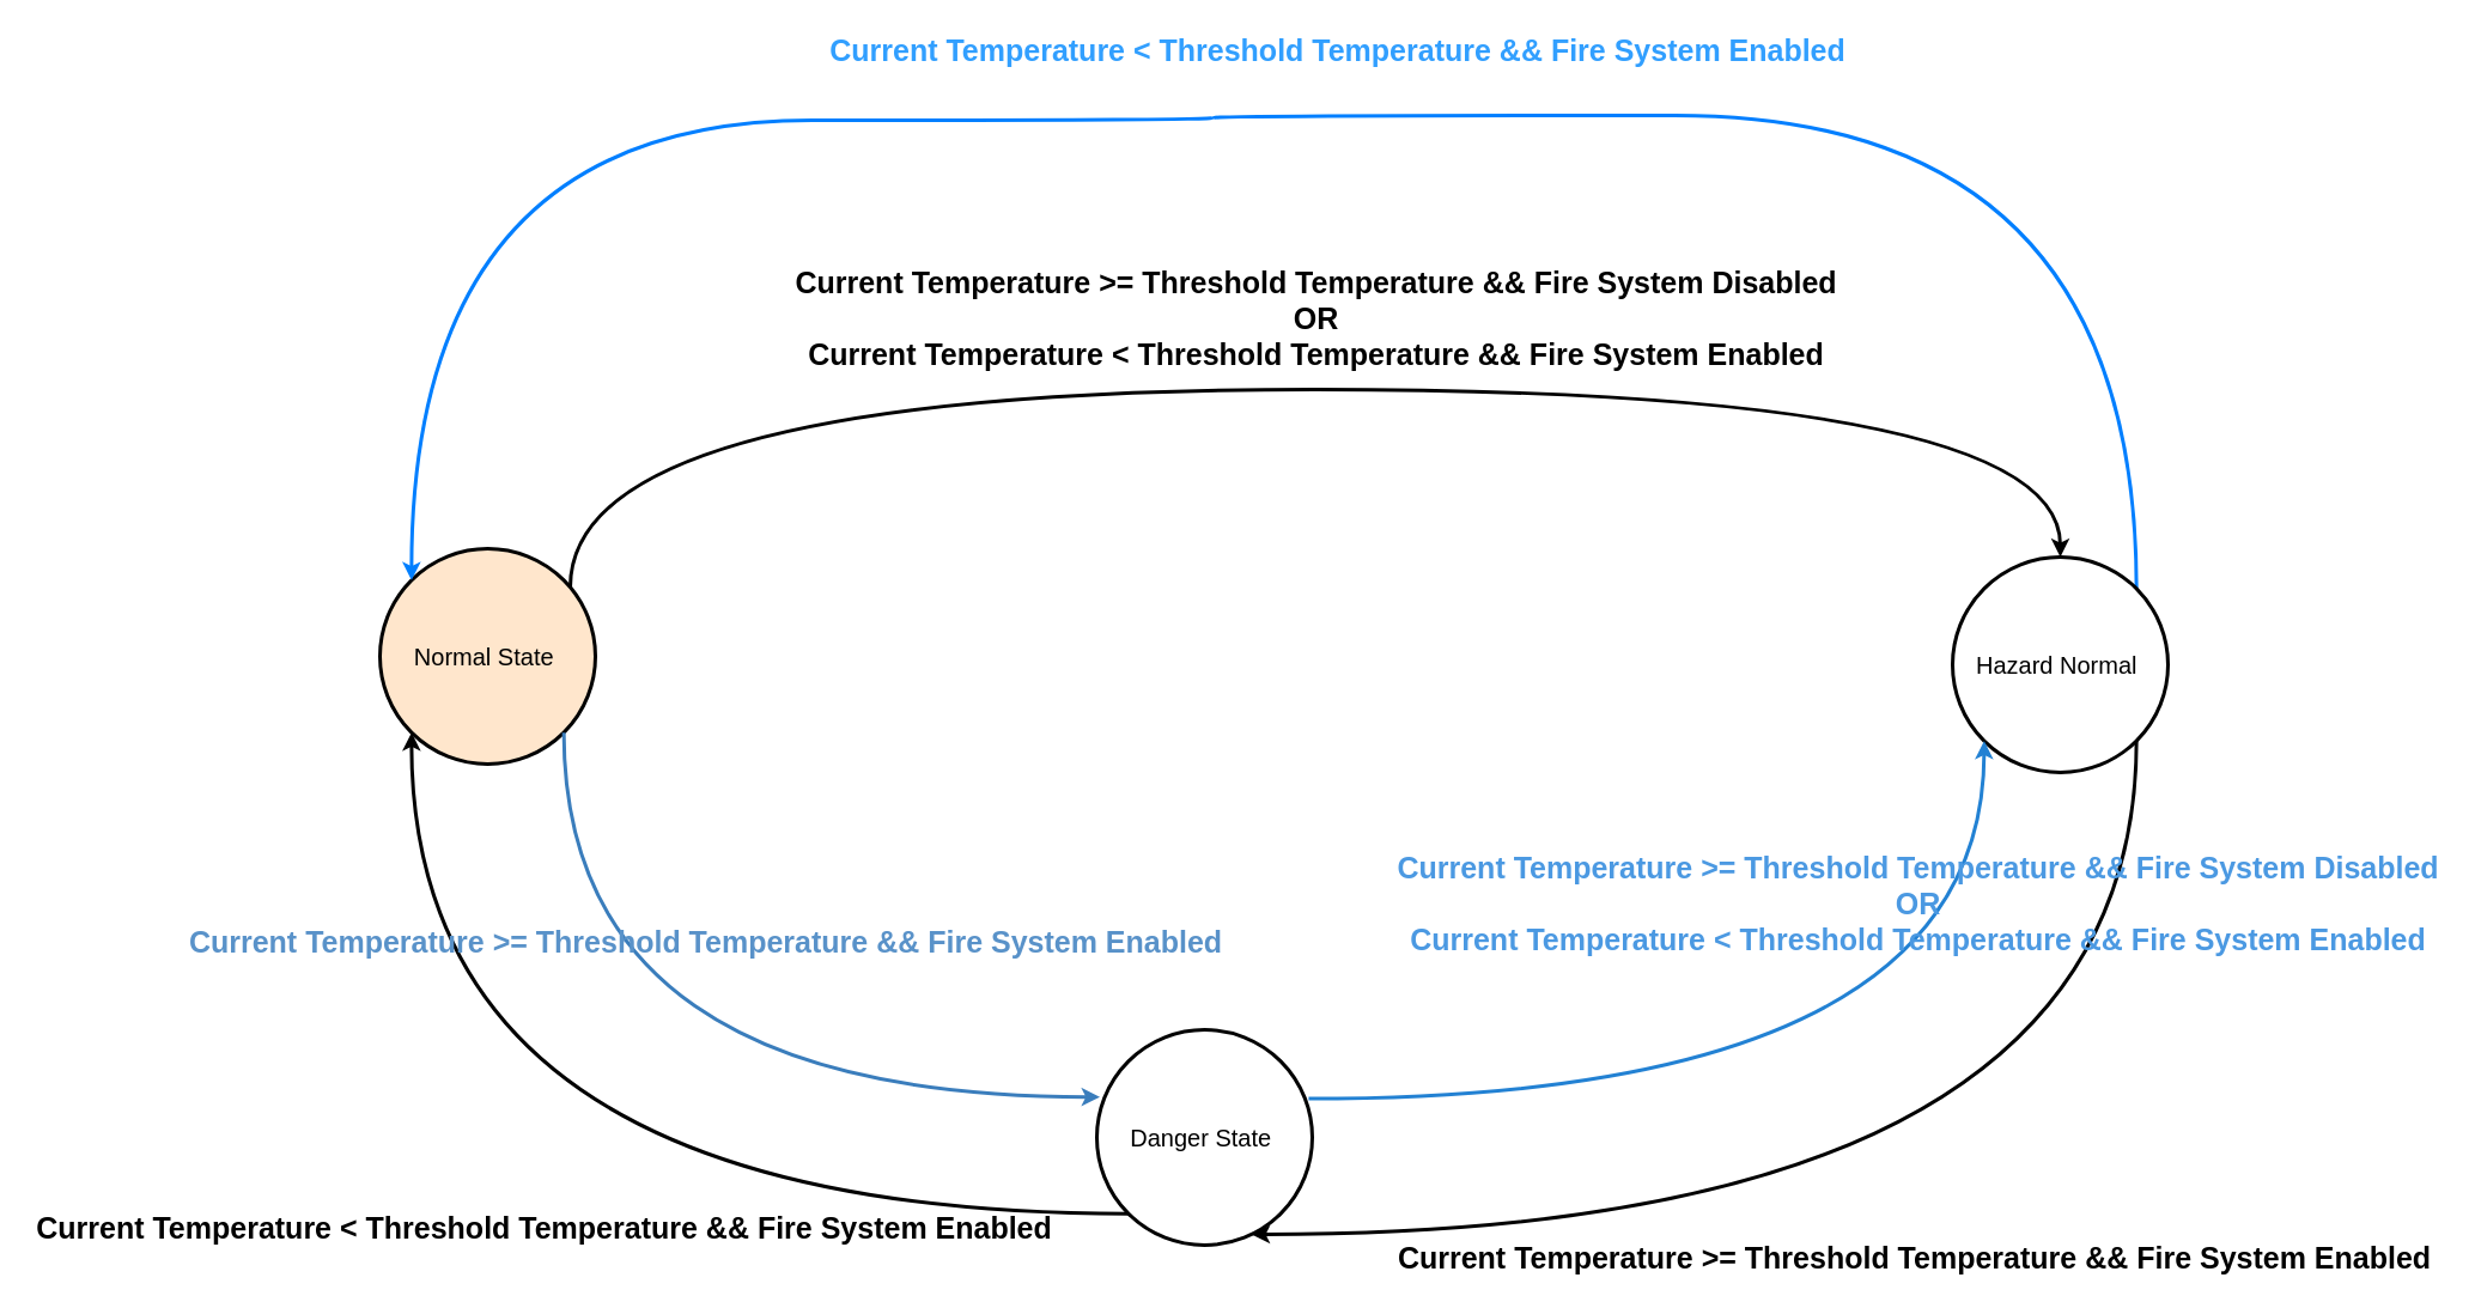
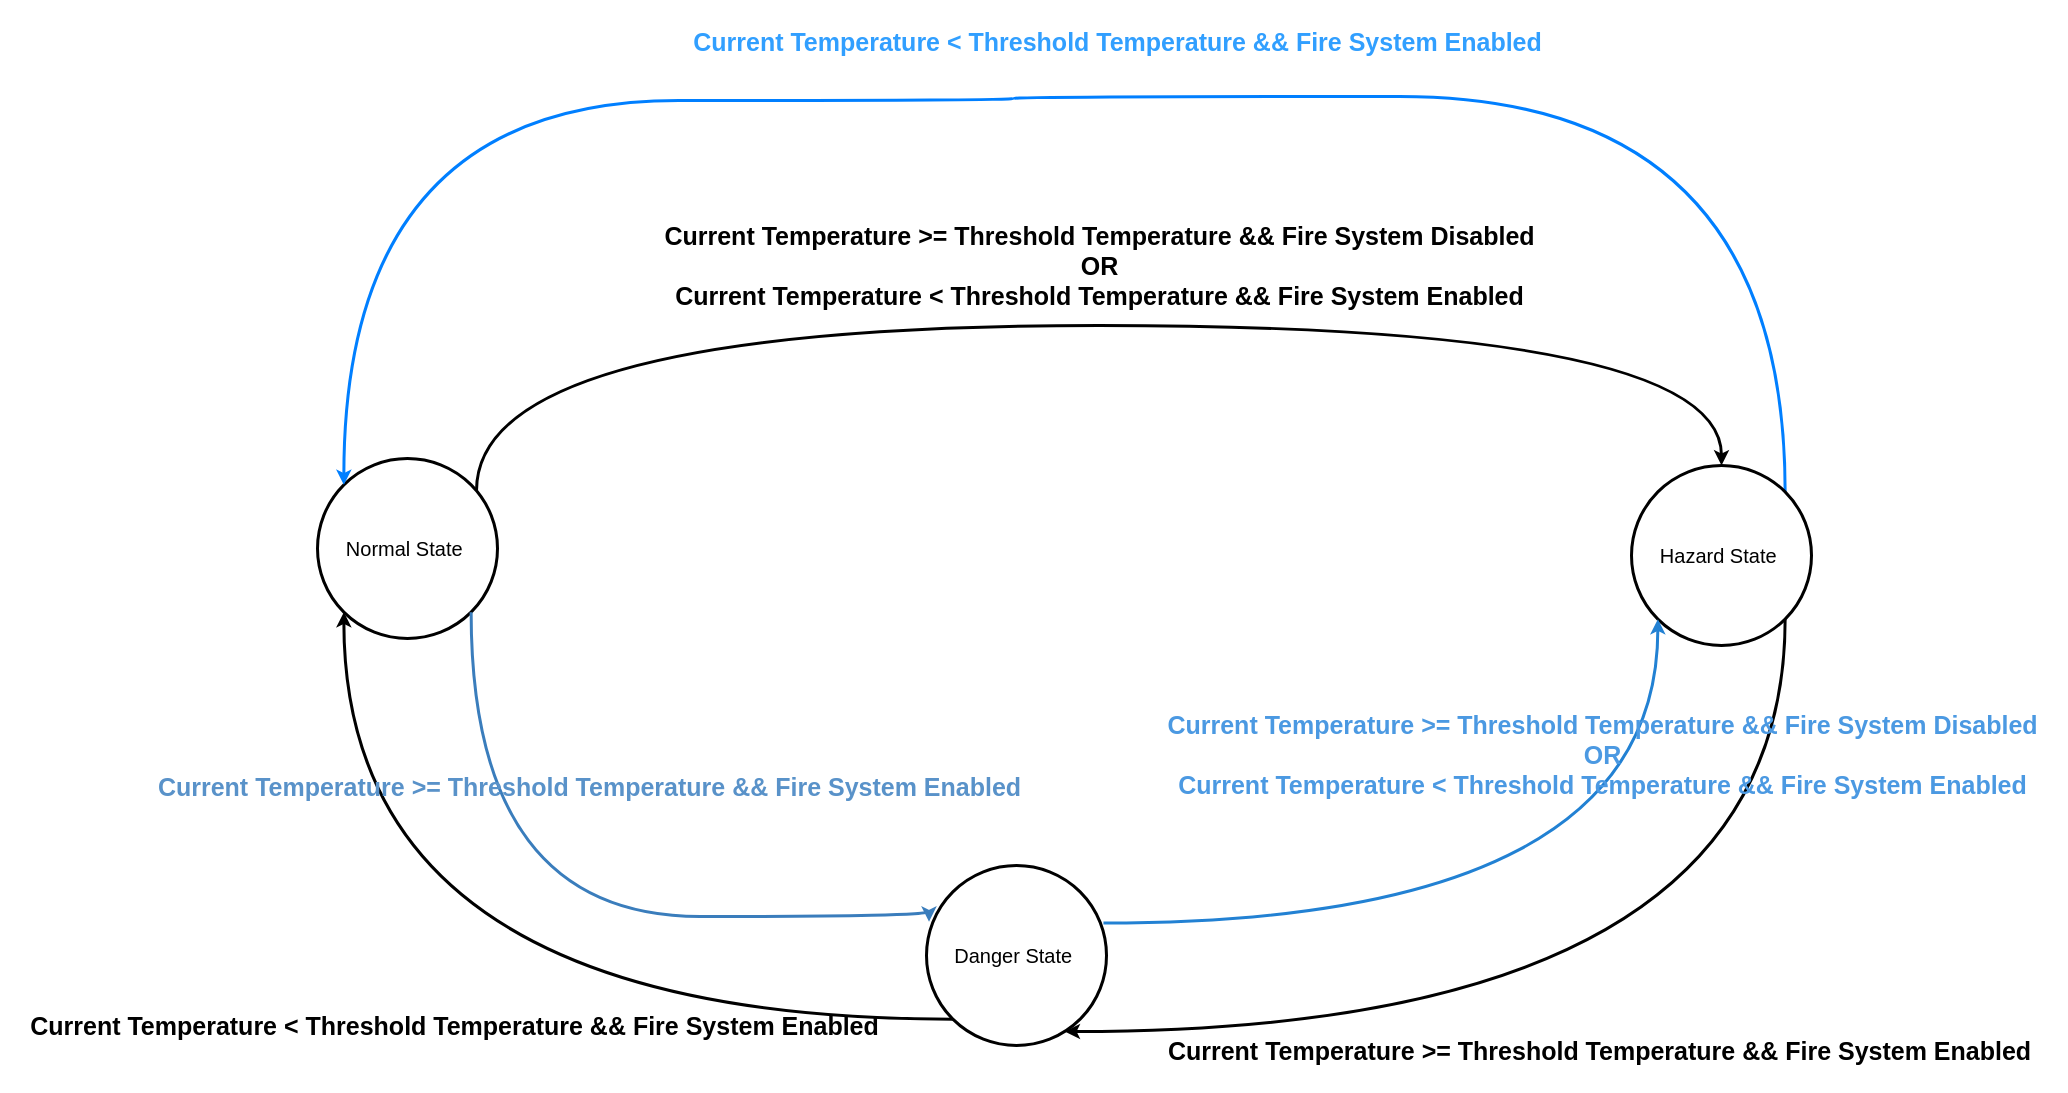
  <mxCell id="0" />
  <mxCell id="1" parent="0" />
  <mxCell id="2" style="edgeStyle=orthogonalEdgeStyle;rounded=0;orthogonalLoop=1;jettySize=auto;html=1;entryX=0.5;entryY=0;entryDx=0;entryDy=0;curved=1;strokeWidth=3;" parent="1" source="3" target="6" edge="1"><mxGeometry relative="1" as="geometry"><mxPoint x="476" y="470" as="sourcePoint" /><mxPoint x="1388" y="490" as="targetPoint" /><Array as="points"><mxPoint x="476" y="325" /><mxPoint x="1721" y="325" /></Array></mxGeometry></mxCell>
- <mxCell id="3" value="&lt;font style=&quot;font-size: 20px;&quot;&gt;Normal State&amp;nbsp;&lt;/font&gt;" style="ellipse;whiteSpace=wrap;html=1;aspect=fixed;strokeWidth=3;fillColor=#ffe6cc;" parent="1" vertex="1"><mxGeometry x="317" y="458" width="180" height="180" as="geometry" /></mxCell>
+ <mxCell id="3" value="&lt;font style=&quot;font-size: 20px;&quot;&gt;Normal State&amp;nbsp;&lt;/font&gt;" style="ellipse;whiteSpace=wrap;html=1;aspect=fixed;strokeWidth=3;" parent="1" vertex="1"><mxGeometry x="317" y="458" width="180" height="180" as="geometry" /></mxCell>
  <mxCell id="4" style="edgeStyle=orthogonalEdgeStyle;rounded=0;orthogonalLoop=1;jettySize=auto;html=1;exitX=1;exitY=0;exitDx=0;exitDy=0;curved=1;strokeWidth=3;strokeColor=#007FFF;entryX=0;entryY=0;entryDx=0;entryDy=0;" parent="1" source="6" target="3" edge="1"><mxGeometry relative="1" as="geometry"><Array as="points"><mxPoint x="1785" y="96" /><mxPoint x="1013" y="96" /><mxPoint x="1013" y="100" /><mxPoint x="343" y="100" /></Array></mxGeometry></mxCell>
  <mxCell id="5" style="edgeStyle=orthogonalEdgeStyle;rounded=0;orthogonalLoop=1;jettySize=auto;html=1;exitX=1;exitY=1;exitDx=0;exitDy=0;curved=1;strokeWidth=3;" parent="1" source="6" target="9" edge="1"><mxGeometry relative="1" as="geometry"><Array as="points"><mxPoint x="1785" y="1031" /></Array></mxGeometry></mxCell>
- <mxCell id="6" value="&lt;font style=&quot;font-size: 20px;&quot;&gt;Hazard Normal&amp;nbsp;&lt;/font&gt;" style="ellipse;whiteSpace=wrap;html=1;aspect=fixed;strokeWidth=3;" parent="1" vertex="1"><mxGeometry x="1631" y="465" width="180" height="180" as="geometry" /></mxCell>
+ <mxCell id="6" value="&lt;font style=&quot;font-size: 20px;&quot;&gt;Hazard State&amp;nbsp;&lt;/font&gt;" style="ellipse;whiteSpace=wrap;html=1;aspect=fixed;strokeWidth=3;" parent="1" vertex="1"><mxGeometry x="1631" y="465" width="180" height="180" as="geometry" /></mxCell>
  <mxCell id="7" style="edgeStyle=orthogonalEdgeStyle;rounded=0;orthogonalLoop=1;jettySize=auto;html=1;exitX=0.983;exitY=0.32;exitDx=0;exitDy=0;entryX=0;entryY=1;entryDx=0;entryDy=0;strokeWidth=3;curved=1;strokeColor=#2281d3;exitPerimeter=0;" parent="1" source="9" target="6" edge="1"><mxGeometry relative="1" as="geometry" /></mxCell>
  <mxCell id="8" style="edgeStyle=orthogonalEdgeStyle;rounded=0;orthogonalLoop=1;jettySize=auto;html=1;exitX=0;exitY=1;exitDx=0;exitDy=0;entryX=0;entryY=1;entryDx=0;entryDy=0;curved=1;strokeWidth=3;" parent="1" source="9" target="3" edge="1"><mxGeometry relative="1" as="geometry"><mxPoint x="420" y="642.667" as="targetPoint" /></mxGeometry></mxCell>
- <mxCell id="9" value="&lt;font style=&quot;font-size: 20px;&quot;&gt;Danger State&amp;nbsp;&lt;/font&gt;" style="ellipse;whiteSpace=wrap;html=1;aspect=fixed;strokeWidth=3;" parent="1" vertex="1"><mxGeometry x="916" y="860" width="180" height="180" as="geometry" /></mxCell>
+ <mxCell id="9" value="&lt;font style=&quot;font-size: 20px;&quot;&gt;Danger State&amp;nbsp;&lt;/font&gt;" style="ellipse;whiteSpace=wrap;html=1;aspect=fixed;strokeWidth=3;" parent="1" vertex="1"><mxGeometry x="926" y="865" width="180" height="180" as="geometry" /></mxCell>
  <mxCell id="10" value="&lt;font size=&quot;1&quot; style=&quot;&quot;&gt;&lt;b style=&quot;font-size: 25px;&quot;&gt;Current Temperature &amp;gt;= Threshold Temperature &amp;amp;&amp;amp; Fire System Disabled&lt;/b&gt;&lt;/font&gt;&lt;div&gt;&lt;font size=&quot;1&quot; style=&quot;&quot;&gt;&lt;b style=&quot;font-size: 25px;&quot;&gt;OR&lt;/b&gt;&lt;/font&gt;&lt;/div&gt;&lt;div&gt;&lt;font size=&quot;1&quot;&gt;&lt;b style=&quot;font-size: 25px;&quot;&gt;Current Temperature &amp;lt; Threshold Temperature &amp;amp;&amp;amp; Fire System Enabled&lt;/b&gt;&lt;/font&gt;&lt;font size=&quot;1&quot; style=&quot;&quot;&gt;&lt;b style=&quot;font-size: 25px;&quot;&gt;&lt;br&gt;&lt;/b&gt;&lt;/font&gt;&lt;/div&gt;&lt;div&gt;&lt;font size=&quot;1&quot;&gt;&lt;b style=&quot;font-size: 25px;&quot;&gt;&lt;br&gt;&lt;/b&gt;&lt;/font&gt;&lt;/div&gt;&lt;div&gt;&lt;font size=&quot;1&quot; style=&quot;&quot;&gt;&lt;b style=&quot;font-size: 25px;&quot;&gt;&lt;br&gt;&lt;/b&gt;&lt;/font&gt;&lt;/div&gt;" style="text;html=1;align=center;verticalAlign=middle;resizable=0;points=[];autosize=1;strokeColor=none;fillColor=none;" parent="1" vertex="1"><mxGeometry x="655" y="214" width="888" height="162" as="geometry" /></mxCell>
  <mxCell id="11" value="&lt;font color=&quot;#319fff&quot; size=&quot;1&quot; style=&quot;&quot;&gt;&lt;b style=&quot;font-size: 25px;&quot;&gt;Current Temperature &amp;lt; Threshold Temperature &amp;amp;&amp;amp; Fire System Enabled&lt;/b&gt;&lt;/font&gt;" style="text;html=1;align=center;verticalAlign=middle;resizable=0;points=[];autosize=1;strokeColor=none;fillColor=none;" parent="1" vertex="1"><mxGeometry x="683" y="20" width="867" height="42" as="geometry" /></mxCell>
  <mxCell id="12" value="&lt;font color=&quot;#4b99e2&quot; size=&quot;1&quot;&gt;&lt;b style=&quot;font-size: 25px;&quot;&gt;Current Temperature &amp;gt;= Threshold Temperature &amp;amp;&amp;amp; Fire System Disabled&lt;/b&gt;&lt;/font&gt;&lt;div&gt;&lt;font color=&quot;#4b99e2&quot; size=&quot;1&quot;&gt;&lt;b style=&quot;font-size: 25px;&quot;&gt;OR&lt;/b&gt;&lt;/font&gt;&lt;/div&gt;&lt;div&gt;&lt;font color=&quot;#4b99e2&quot;&gt;&lt;font size=&quot;1&quot;&gt;&lt;b style=&quot;font-size: 25px;&quot;&gt;Current Temperature &amp;lt; Threshold Temperature &amp;amp;&amp;amp; Fire System Enabled&lt;/b&gt;&lt;/font&gt;&lt;font size=&quot;1&quot;&gt;&lt;b style=&quot;font-size: 25px;&quot;&gt;&lt;br&gt;&lt;/b&gt;&lt;/font&gt;&lt;/font&gt;&lt;/div&gt;&lt;div&gt;&lt;font size=&quot;1&quot;&gt;&lt;b style=&quot;font-size: 25px;&quot;&gt;&lt;br&gt;&lt;/b&gt;&lt;/font&gt;&lt;/div&gt;" style="text;html=1;align=center;verticalAlign=middle;resizable=0;points=[];autosize=1;strokeColor=none;fillColor=none;" parent="1" vertex="1"><mxGeometry x="1158" y="703" width="888" height="132" as="geometry" /></mxCell>
  <mxCell id="13" value="&lt;font size=&quot;1&quot; style=&quot;&quot;&gt;&lt;b style=&quot;font-size: 25px;&quot;&gt;Current Temperature &amp;gt;= Threshold Temperature &amp;amp;&amp;amp; Fire System Enabled&lt;/b&gt;&lt;/font&gt;" style="text;html=1;align=center;verticalAlign=middle;resizable=0;points=[];autosize=1;strokeColor=none;fillColor=none;" parent="1" vertex="1"><mxGeometry x="1158" y="1029" width="881" height="42" as="geometry" /></mxCell>
  <mxCell id="14" value="&lt;div&gt;&lt;b style=&quot;font-size: 25px;&quot;&gt;Current Temperature &amp;lt; Threshold Temperature &amp;amp;&amp;amp; Fire System Enabled&lt;/b&gt;&lt;font size=&quot;1&quot; style=&quot;&quot;&gt;&lt;b style=&quot;font-size: 25px;&quot;&gt;&lt;br&gt;&lt;/b&gt;&lt;/font&gt;&lt;/div&gt;" style="text;html=1;align=center;verticalAlign=middle;resizable=0;points=[];autosize=1;strokeColor=none;fillColor=none;" parent="1" vertex="1"><mxGeometry x="20" y="1004" width="867" height="42" as="geometry" /></mxCell>
  <mxCell id="15" style="edgeStyle=orthogonalEdgeStyle;rounded=0;orthogonalLoop=1;jettySize=auto;html=1;exitX=1;exitY=1;exitDx=0;exitDy=0;entryX=0.014;entryY=0.312;entryDx=0;entryDy=0;entryPerimeter=0;strokeWidth=3;curved=1;strokeColor=#3a7dbc;" parent="1" source="3" target="9" edge="1"><mxGeometry relative="1" as="geometry"><Array as="points"><mxPoint x="471" y="916" /></Array></mxGeometry></mxCell>
  <mxCell id="16" value="&lt;font color=&quot;#5992c9&quot; size=&quot;1&quot; style=&quot;&quot;&gt;&lt;b style=&quot;font-size: 25px;&quot;&gt;Current Temperature &amp;gt;= Threshold Temperature &amp;amp;&amp;amp; Fire System Enabled&lt;/b&gt;&lt;/font&gt;" style="text;html=1;align=center;verticalAlign=middle;resizable=0;points=[];autosize=1;strokeColor=none;fillColor=none;rotation=0;" parent="1" vertex="1"><mxGeometry x="148" y="765" width="881" height="42" as="geometry" /></mxCell>
